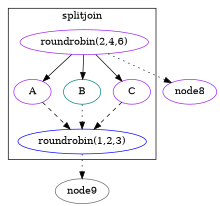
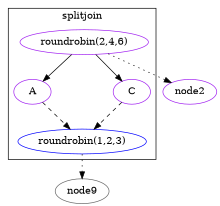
  digraph {
    node [color=purple]
    edge [style=solid]
    n1 [label="roundrobin(2,4,6)"]
    n2 [label=A]
-   n3 [color=teal label=B]
    n4 [label=C]
    n5 [color=blue label="roundrobin(1,2,3)"]
-   node2 [label=node8]
+   node2
    node9 [color=gray40]
    subgraph cluster_1 {
      label=splitjoin
      n1
      n2
-     n3
      n4
      n5
    }
    n1 -> n2
-   n1 -> n3
    n1 -> n4
    n1 -> node2 [style=dotted]
    n2 -> n5 [style=dashed]
-   n3 -> n5 [style=dotted]
    n4 -> n5 [style=dashed]
    n5 -> node9 [style=dotted]
  }
